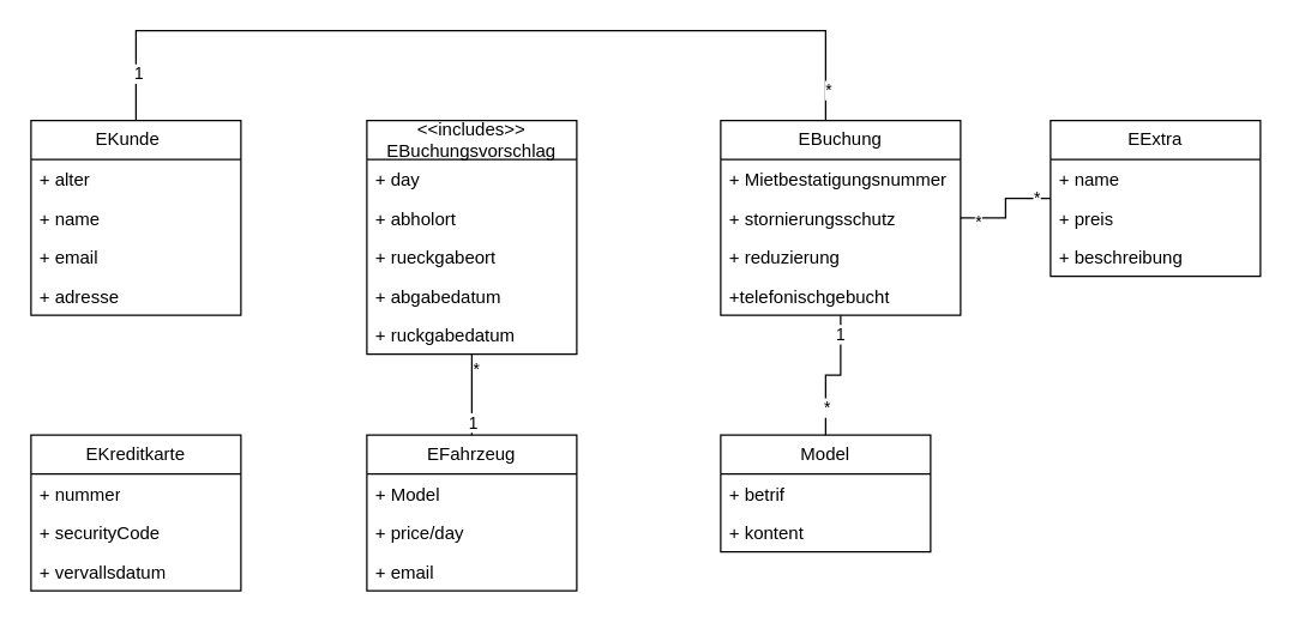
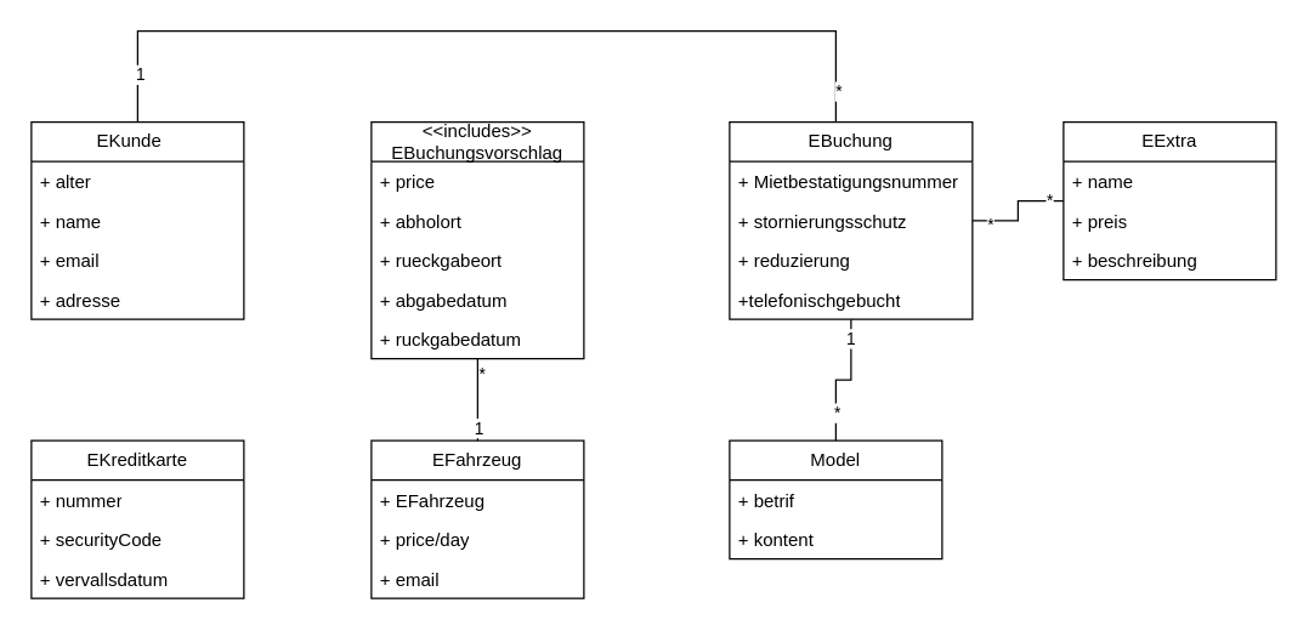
  <mxCell id="0" />
  <mxCell id="1" parent="0" />
  <mxCell id="2" style="edgeStyle=orthogonalEdgeStyle;shape=connector;rounded=0;orthogonalLoop=1;jettySize=auto;html=1;strokeColor=default;align=center;verticalAlign=middle;fontFamily=Helvetica;fontSize=11;fontColor=default;labelBackgroundColor=default;endArrow=none;endFill=0;" edge="1" parent="1" source="5" target="28"><mxGeometry relative="1" as="geometry"><Array as="points"><mxPoint x="90" y="20" /><mxPoint x="550" y="20" /></Array></mxGeometry></mxCell>
  <mxCell id="3" value="1" style="edgeLabel;html=1;align=center;verticalAlign=middle;resizable=0;points=[];fontFamily=Helvetica;fontSize=11;fontColor=default;labelBackgroundColor=default;" vertex="1" connectable="0" parent="2"><mxGeometry x="-0.89" y="-1" relative="1" as="geometry"><mxPoint as="offset" /></mxGeometry></mxCell>
  <mxCell id="4" value="*" style="edgeLabel;html=1;align=center;verticalAlign=middle;resizable=0;points=[];fontFamily=Helvetica;fontSize=11;fontColor=default;labelBackgroundColor=default;" vertex="1" connectable="0" parent="2"><mxGeometry x="0.928" y="1" relative="1" as="geometry"><mxPoint as="offset" /></mxGeometry></mxCell>
  <mxCell id="5" value="EKunde&lt;span style=&quot;white-space: pre;&quot;&gt;&#09;&lt;/span&gt;" style="swimlane;fontStyle=0;childLayout=stackLayout;horizontal=1;startSize=26;fillColor=none;horizontalStack=0;resizeParent=1;resizeParentMax=0;resizeLast=0;collapsible=1;marginBottom=0;whiteSpace=wrap;html=1;" vertex="1" parent="1"><mxGeometry x="20" y="80" width="140" height="130" as="geometry" /></mxCell>
  <mxCell id="6" value="+ alter" style="text;strokeColor=none;fillColor=none;align=left;verticalAlign=top;spacingLeft=4;spacingRight=4;overflow=hidden;rotatable=0;points=[[0,0.5],[1,0.5]];portConstraint=eastwest;whiteSpace=wrap;html=1;" vertex="1" parent="5"><mxGeometry y="26" width="140" height="26" as="geometry" /></mxCell>
  <mxCell id="7" value="+ name" style="text;strokeColor=none;fillColor=none;align=left;verticalAlign=top;spacingLeft=4;spacingRight=4;overflow=hidden;rotatable=0;points=[[0,0.5],[1,0.5]];portConstraint=eastwest;whiteSpace=wrap;html=1;" vertex="1" parent="5"><mxGeometry y="52" width="140" height="26" as="geometry" /></mxCell>
  <mxCell id="8" value="+ email" style="text;strokeColor=none;fillColor=none;align=left;verticalAlign=top;spacingLeft=4;spacingRight=4;overflow=hidden;rotatable=0;points=[[0,0.5],[1,0.5]];portConstraint=eastwest;whiteSpace=wrap;html=1;" vertex="1" parent="5"><mxGeometry y="78" width="140" height="26" as="geometry" /></mxCell>
  <mxCell id="9" value="+ adresse" style="text;strokeColor=none;fillColor=none;align=left;verticalAlign=top;spacingLeft=4;spacingRight=4;overflow=hidden;rotatable=0;points=[[0,0.5],[1,0.5]];portConstraint=eastwest;whiteSpace=wrap;html=1;" vertex="1" parent="5"><mxGeometry y="104" width="140" height="26" as="geometry" /></mxCell>
  <mxCell id="10" value="EKreditkarte" style="swimlane;fontStyle=0;childLayout=stackLayout;horizontal=1;startSize=26;fillColor=none;horizontalStack=0;resizeParent=1;resizeParentMax=0;resizeLast=0;collapsible=1;marginBottom=0;whiteSpace=wrap;html=1;" vertex="1" parent="1"><mxGeometry x="20" y="290" width="140" height="104" as="geometry" /></mxCell>
  <mxCell id="11" value="+ nummer" style="text;strokeColor=none;fillColor=none;align=left;verticalAlign=top;spacingLeft=4;spacingRight=4;overflow=hidden;rotatable=0;points=[[0,0.5],[1,0.5]];portConstraint=eastwest;whiteSpace=wrap;html=1;" vertex="1" parent="10"><mxGeometry y="26" width="140" height="26" as="geometry" /></mxCell>
  <mxCell id="12" value="+ securityCode" style="text;strokeColor=none;fillColor=none;align=left;verticalAlign=top;spacingLeft=4;spacingRight=4;overflow=hidden;rotatable=0;points=[[0,0.5],[1,0.5]];portConstraint=eastwest;whiteSpace=wrap;html=1;" vertex="1" parent="10"><mxGeometry y="52" width="140" height="26" as="geometry" /></mxCell>
  <mxCell id="13" value="+ vervallsdatum" style="text;strokeColor=none;fillColor=none;align=left;verticalAlign=top;spacingLeft=4;spacingRight=4;overflow=hidden;rotatable=0;points=[[0,0.5],[1,0.5]];portConstraint=eastwest;whiteSpace=wrap;html=1;" vertex="1" parent="10"><mxGeometry y="78" width="140" height="26" as="geometry" /></mxCell>
  <mxCell id="14" value="&amp;lt;&amp;lt;includes&amp;gt;&amp;gt;&lt;br&gt;EBuchungsvorschlag" style="swimlane;fontStyle=0;childLayout=stackLayout;horizontal=1;startSize=26;fillColor=none;horizontalStack=0;resizeParent=1;resizeParentMax=0;resizeLast=0;collapsible=1;marginBottom=0;whiteSpace=wrap;html=1;" vertex="1" parent="1"><mxGeometry x="244" y="80" width="140" height="156" as="geometry" /></mxCell>
- <mxCell id="15" value="+ day" style="text;strokeColor=none;fillColor=none;align=left;verticalAlign=top;spacingLeft=4;spacingRight=4;overflow=hidden;rotatable=0;points=[[0,0.5],[1,0.5]];portConstraint=eastwest;whiteSpace=wrap;html=1;" vertex="1" parent="14"><mxGeometry y="26" width="140" height="26" as="geometry" /></mxCell>
+ <mxCell id="15" value="+ price" style="text;strokeColor=none;fillColor=none;align=left;verticalAlign=top;spacingLeft=4;spacingRight=4;overflow=hidden;rotatable=0;points=[[0,0.5],[1,0.5]];portConstraint=eastwest;whiteSpace=wrap;html=1;" vertex="1" parent="14"><mxGeometry y="26" width="140" height="26" as="geometry" /></mxCell>
  <mxCell id="16" value="+ abholort" style="text;strokeColor=none;fillColor=none;align=left;verticalAlign=top;spacingLeft=4;spacingRight=4;overflow=hidden;rotatable=0;points=[[0,0.5],[1,0.5]];portConstraint=eastwest;whiteSpace=wrap;html=1;" vertex="1" parent="14"><mxGeometry y="52" width="140" height="26" as="geometry" /></mxCell>
  <mxCell id="17" value="+ rueckgabeort" style="text;strokeColor=none;fillColor=none;align=left;verticalAlign=top;spacingLeft=4;spacingRight=4;overflow=hidden;rotatable=0;points=[[0,0.5],[1,0.5]];portConstraint=eastwest;whiteSpace=wrap;html=1;" vertex="1" parent="14"><mxGeometry y="78" width="140" height="26" as="geometry" /></mxCell>
  <mxCell id="18" value="&lt;div&gt;+ abgabedatum&lt;/div&gt;&lt;div&gt;&lt;br&gt;&lt;/div&gt;" style="text;strokeColor=none;fillColor=none;align=left;verticalAlign=top;spacingLeft=4;spacingRight=4;overflow=hidden;rotatable=0;points=[[0,0.5],[1,0.5]];portConstraint=eastwest;whiteSpace=wrap;html=1;" vertex="1" parent="14"><mxGeometry y="104" width="140" height="26" as="geometry" /></mxCell>
  <mxCell id="19" value="+ ruckgabedatum" style="text;strokeColor=none;fillColor=none;align=left;verticalAlign=top;spacingLeft=4;spacingRight=4;overflow=hidden;rotatable=0;points=[[0,0.5],[1,0.5]];portConstraint=eastwest;whiteSpace=wrap;html=1;" vertex="1" parent="14"><mxGeometry y="130" width="140" height="26" as="geometry" /></mxCell>
  <mxCell id="20" style="edgeStyle=orthogonalEdgeStyle;shape=connector;rounded=0;orthogonalLoop=1;jettySize=auto;html=1;strokeColor=default;align=center;verticalAlign=middle;fontFamily=Helvetica;fontSize=11;fontColor=default;labelBackgroundColor=default;endArrow=none;endFill=0;" edge="1" parent="1" source="23" target="28"><mxGeometry relative="1" as="geometry" /></mxCell>
  <mxCell id="21" value="1" style="edgeLabel;html=1;align=center;verticalAlign=middle;resizable=0;points=[];fontFamily=Helvetica;fontSize=11;fontColor=default;labelBackgroundColor=default;" vertex="1" connectable="0" parent="20"><mxGeometry x="0.725" y="1" relative="1" as="geometry"><mxPoint as="offset" /></mxGeometry></mxCell>
  <mxCell id="22" value="*" style="edgeLabel;html=1;align=center;verticalAlign=middle;resizable=0;points=[];fontFamily=Helvetica;fontSize=11;fontColor=default;labelBackgroundColor=default;" vertex="1" connectable="0" parent="20"><mxGeometry x="-0.575" relative="1" as="geometry"><mxPoint as="offset" /></mxGeometry></mxCell>
  <mxCell id="23" value="Model" style="swimlane;fontStyle=0;childLayout=stackLayout;horizontal=1;startSize=26;fillColor=none;horizontalStack=0;resizeParent=1;resizeParentMax=0;resizeLast=0;collapsible=1;marginBottom=0;whiteSpace=wrap;html=1;" vertex="1" parent="1"><mxGeometry x="480" y="290" width="140" height="78" as="geometry" /></mxCell>
  <mxCell id="24" value="+ betrif" style="text;strokeColor=none;fillColor=none;align=left;verticalAlign=top;spacingLeft=4;spacingRight=4;overflow=hidden;rotatable=0;points=[[0,0.5],[1,0.5]];portConstraint=eastwest;whiteSpace=wrap;html=1;" vertex="1" parent="23"><mxGeometry y="26" width="140" height="26" as="geometry" /></mxCell>
  <mxCell id="25" value="+ kontent" style="text;strokeColor=none;fillColor=none;align=left;verticalAlign=top;spacingLeft=4;spacingRight=4;overflow=hidden;rotatable=0;points=[[0,0.5],[1,0.5]];portConstraint=eastwest;whiteSpace=wrap;html=1;" vertex="1" parent="23"><mxGeometry y="52" width="140" height="26" as="geometry" /></mxCell>
  <mxCell id="26" value="*" style="edgeStyle=orthogonalEdgeStyle;shape=connector;rounded=0;orthogonalLoop=1;jettySize=auto;html=1;strokeColor=default;align=center;verticalAlign=middle;fontFamily=Helvetica;fontSize=11;fontColor=default;labelBackgroundColor=default;endArrow=none;endFill=0;" edge="1" parent="1" source="28" target="40"><mxGeometry x="0.75" relative="1" as="geometry"><mxPoint as="offset" /></mxGeometry></mxCell>
  <mxCell id="27" value="*" style="edgeLabel;html=1;align=center;verticalAlign=middle;resizable=0;points=[];fontFamily=Helvetica;fontSize=11;fontColor=default;labelBackgroundColor=default;" vertex="1" connectable="0" parent="26"><mxGeometry x="-0.7" y="-2" relative="1" as="geometry"><mxPoint as="offset" /></mxGeometry></mxCell>
  <mxCell id="28" value="EBuchung" style="swimlane;fontStyle=0;childLayout=stackLayout;horizontal=1;startSize=26;fillColor=none;horizontalStack=0;resizeParent=1;resizeParentMax=0;resizeLast=0;collapsible=1;marginBottom=0;whiteSpace=wrap;html=1;" vertex="1" parent="1"><mxGeometry x="480" y="80" width="160" height="130" as="geometry" /></mxCell>
  <mxCell id="29" value="+ Mietbestatigungsnummer" style="text;strokeColor=none;fillColor=none;align=left;verticalAlign=top;spacingLeft=4;spacingRight=4;overflow=hidden;rotatable=0;points=[[0,0.5],[1,0.5]];portConstraint=eastwest;whiteSpace=wrap;html=1;" vertex="1" parent="28"><mxGeometry y="26" width="160" height="26" as="geometry" /></mxCell>
  <mxCell id="30" value="+ stornierungsschutz" style="text;strokeColor=none;fillColor=none;align=left;verticalAlign=top;spacingLeft=4;spacingRight=4;overflow=hidden;rotatable=0;points=[[0,0.5],[1,0.5]];portConstraint=eastwest;whiteSpace=wrap;html=1;" vertex="1" parent="28"><mxGeometry y="52" width="160" height="26" as="geometry" /></mxCell>
  <mxCell id="31" value="+ reduzierung" style="text;strokeColor=none;fillColor=none;align=left;verticalAlign=top;spacingLeft=4;spacingRight=4;overflow=hidden;rotatable=0;points=[[0,0.5],[1,0.5]];portConstraint=eastwest;whiteSpace=wrap;html=1;" vertex="1" parent="28"><mxGeometry y="78" width="160" height="26" as="geometry" /></mxCell>
  <mxCell id="32" value="+telefonischgebucht" style="text;strokeColor=none;fillColor=none;align=left;verticalAlign=top;spacingLeft=4;spacingRight=4;overflow=hidden;rotatable=0;points=[[0,0.5],[1,0.5]];portConstraint=eastwest;whiteSpace=wrap;html=1;" vertex="1" parent="28"><mxGeometry y="104" width="160" height="26" as="geometry" /></mxCell>
  <mxCell id="33" style="edgeStyle=orthogonalEdgeStyle;shape=connector;rounded=0;orthogonalLoop=1;jettySize=auto;html=1;strokeColor=default;align=center;verticalAlign=middle;fontFamily=Helvetica;fontSize=11;fontColor=default;labelBackgroundColor=default;endArrow=none;endFill=0;" edge="1" parent="1" source="36" target="14"><mxGeometry relative="1" as="geometry" /></mxCell>
  <mxCell id="34" value="*" style="edgeLabel;html=1;align=center;verticalAlign=middle;resizable=0;points=[];fontFamily=Helvetica;fontSize=11;fontColor=default;labelBackgroundColor=default;" vertex="1" connectable="0" parent="33"><mxGeometry x="0.675" y="-2" relative="1" as="geometry"><mxPoint as="offset" /></mxGeometry></mxCell>
  <mxCell id="35" value="1" style="edgeLabel;html=1;align=center;verticalAlign=middle;resizable=0;points=[];fontFamily=Helvetica;fontSize=11;fontColor=default;labelBackgroundColor=default;" vertex="1" connectable="0" parent="33"><mxGeometry x="-0.675" relative="1" as="geometry"><mxPoint as="offset" /></mxGeometry></mxCell>
  <mxCell id="36" value="EFahrzeug" style="swimlane;fontStyle=0;childLayout=stackLayout;horizontal=1;startSize=26;fillColor=none;horizontalStack=0;resizeParent=1;resizeParentMax=0;resizeLast=0;collapsible=1;marginBottom=0;whiteSpace=wrap;html=1;" vertex="1" parent="1"><mxGeometry x="244" y="290" width="140" height="104" as="geometry" /></mxCell>
- <mxCell id="37" value="+ Model" style="text;strokeColor=none;fillColor=none;align=left;verticalAlign=top;spacingLeft=4;spacingRight=4;overflow=hidden;rotatable=0;points=[[0,0.5],[1,0.5]];portConstraint=eastwest;whiteSpace=wrap;html=1;" vertex="1" parent="36"><mxGeometry y="26" width="140" height="26" as="geometry" /></mxCell>
+ <mxCell id="37" value="+ EFahrzeug" style="text;strokeColor=none;fillColor=none;align=left;verticalAlign=top;spacingLeft=4;spacingRight=4;overflow=hidden;rotatable=0;points=[[0,0.5],[1,0.5]];portConstraint=eastwest;whiteSpace=wrap;html=1;" vertex="1" parent="36"><mxGeometry y="26" width="140" height="26" as="geometry" /></mxCell>
  <mxCell id="38" value="+ price/day" style="text;strokeColor=none;fillColor=none;align=left;verticalAlign=top;spacingLeft=4;spacingRight=4;overflow=hidden;rotatable=0;points=[[0,0.5],[1,0.5]];portConstraint=eastwest;whiteSpace=wrap;html=1;" vertex="1" parent="36"><mxGeometry y="52" width="140" height="26" as="geometry" /></mxCell>
  <mxCell id="39" value="+ email" style="text;strokeColor=none;fillColor=none;align=left;verticalAlign=top;spacingLeft=4;spacingRight=4;overflow=hidden;rotatable=0;points=[[0,0.5],[1,0.5]];portConstraint=eastwest;whiteSpace=wrap;html=1;" vertex="1" parent="36"><mxGeometry y="78" width="140" height="26" as="geometry" /></mxCell>
  <mxCell id="40" value="EExtra" style="swimlane;fontStyle=0;childLayout=stackLayout;horizontal=1;startSize=26;fillColor=none;horizontalStack=0;resizeParent=1;resizeParentMax=0;resizeLast=0;collapsible=1;marginBottom=0;whiteSpace=wrap;html=1;" vertex="1" parent="1"><mxGeometry x="700" y="80" width="140" height="104" as="geometry" /></mxCell>
  <mxCell id="41" value="+ name" style="text;strokeColor=none;fillColor=none;align=left;verticalAlign=top;spacingLeft=4;spacingRight=4;overflow=hidden;rotatable=0;points=[[0,0.5],[1,0.5]];portConstraint=eastwest;whiteSpace=wrap;html=1;" vertex="1" parent="40"><mxGeometry y="26" width="140" height="26" as="geometry" /></mxCell>
  <mxCell id="42" value="+ preis" style="text;strokeColor=none;fillColor=none;align=left;verticalAlign=top;spacingLeft=4;spacingRight=4;overflow=hidden;rotatable=0;points=[[0,0.5],[1,0.5]];portConstraint=eastwest;whiteSpace=wrap;html=1;" vertex="1" parent="40"><mxGeometry y="52" width="140" height="26" as="geometry" /></mxCell>
  <mxCell id="43" value="+ beschreibung" style="text;strokeColor=none;fillColor=none;align=left;verticalAlign=top;spacingLeft=4;spacingRight=4;overflow=hidden;rotatable=0;points=[[0,0.5],[1,0.5]];portConstraint=eastwest;whiteSpace=wrap;html=1;" vertex="1" parent="40"><mxGeometry y="78" width="140" height="26" as="geometry" /></mxCell>
